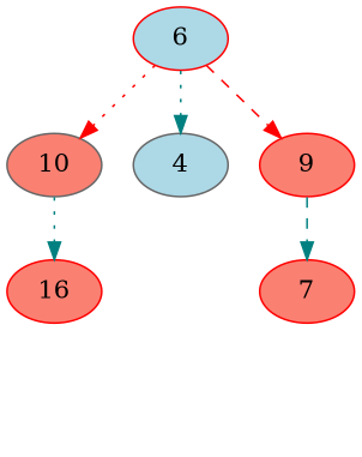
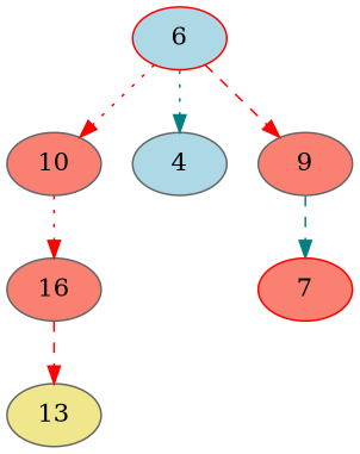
  digraph {
    node [color=gray40 fillcolor=salmon style=filled]
    edge [color=teal style=dotted]
    10
-   16 [color=red]
+   16
    6 [color=red fillcolor=lightblue]
    4 [fillcolor=lightblue]
-   9 [color=red]
+   9
+   13 [fillcolor=khaki]
    7 [color=red]
-   10 -> 16
+   10 -> 16 [color=red]
+   16 -> 13 [color=red style=dashed]
    6 -> 10 [color=red]
    6 -> 4
    6 -> 9 [color=red style=dashed]
    9 -> 7 [style=dashed]
  }
